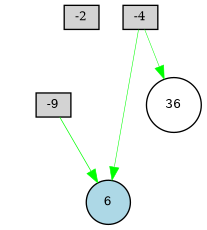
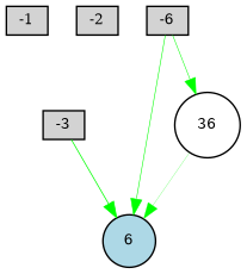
  digraph {
    node [fillcolor=lightgray fontsize=9 shape=box style=filled]
    edge [color=green style=solid]
+   -1 [height=0.2 width=0.2]
    -2 [height=0.2 width=0.2]
-   -3 [height=0.2 width=0.2 label=-9]
+   -3 [height=0.2 width=0.2]
    n4 [fillcolor=lightblue height=0.2 label=6 shape=circle width=0.2]
-   -4 [height=0.2 width=0.2]
+   -4 [height=0.2 width=0.2 label=-6]
    36 [fillcolor=white height=0.2 shape=circle width=0.2]
    -3 -> n4 [penwidth=0.5340909184535827]
    -4 -> n4 [penwidth=0.4054359700956308]
    -4 -> 36 [penwidth=0.3637692885759156]
+   36 -> n4 [penwidth=0.14804282379321088]
  }
